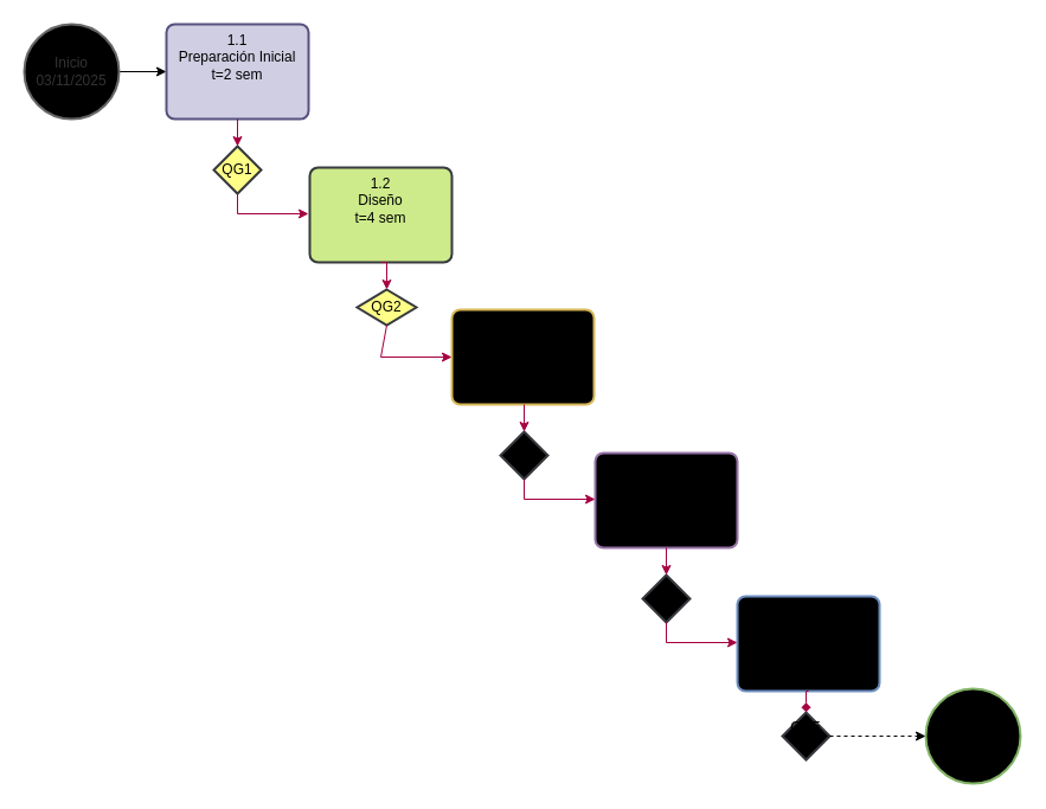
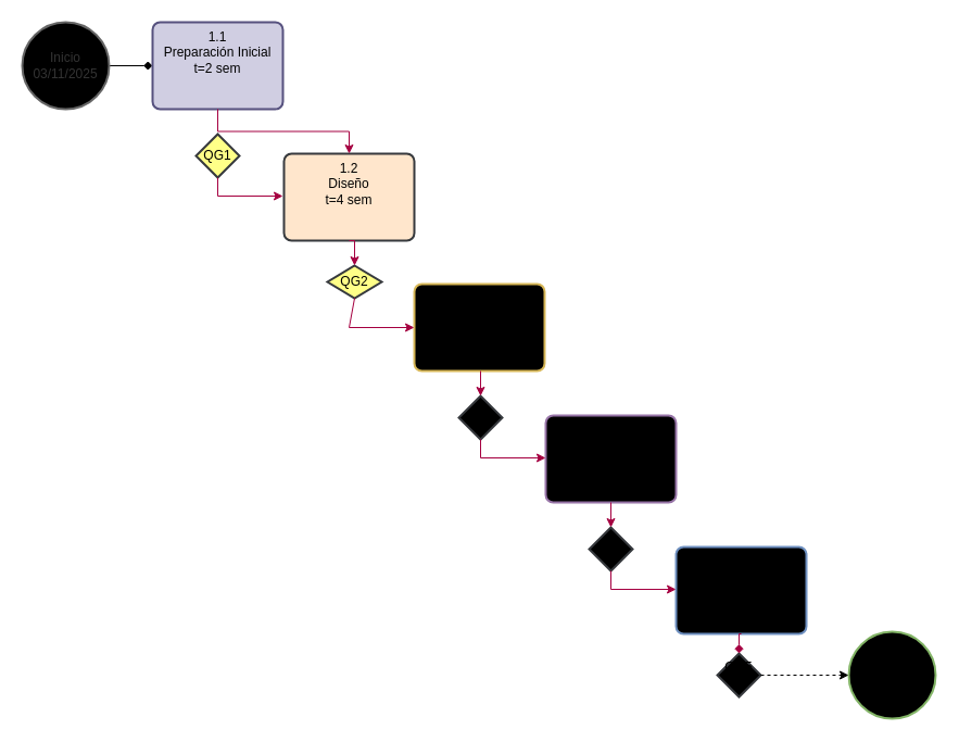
  <mxCell id="0" />
  <mxCell id="1" parent="0" />
- <mxCell id="2" value="" style="edgeStyle=orthogonalEdgeStyle;rounded=0;orthogonalLoop=1;jettySize=auto;html=1;" parent="1" source="3" target="4" edge="1"><mxGeometry relative="1" as="geometry" /></mxCell>
+ <mxCell id="2" value="" style="edgeStyle=orthogonalEdgeStyle;rounded=0;orthogonalLoop=1;jettySize=auto;html=1;endArrow=diamond;" parent="1" source="3" target="4" edge="1"><mxGeometry relative="1" as="geometry" /></mxCell>
  <mxCell id="3" value="Inicio&lt;div&gt;03/11/2025&lt;/div&gt;" style="strokeWidth=2;html=1;shape=mxgraph.flowchart.start_2;whiteSpace=wrap;fillColor=#000000;fontColor=#333333;strokeColor=#666666;" parent="1" vertex="1"><mxGeometry x="20" y="20" width="80" height="80" as="geometry" /></mxCell>
  <mxCell id="4" value="1.1&lt;div&gt;Preparación Inicial&lt;div&gt;t=2 sem&lt;/div&gt;&lt;/div&gt;" style="rounded=1;whiteSpace=wrap;html=1;absoluteArcSize=1;arcSize=14;strokeWidth=2;align=center;verticalAlign=top;fillColor=#d0cee2;strokeColor=#56517e;" parent="1" vertex="1"><mxGeometry x="140" y="20" width="120" height="80" as="geometry" /></mxCell>
  <mxCell id="5" value="" style="edgeStyle=orthogonalEdgeStyle;rounded=0;orthogonalLoop=1;jettySize=auto;html=1;" parent="1" edge="1"><mxGeometry relative="1" as="geometry"><mxPoint x="430" y="210" as="sourcePoint" /></mxGeometry></mxCell>
  <mxCell id="6" value="" style="edgeStyle=orthogonalEdgeStyle;rounded=0;orthogonalLoop=1;jettySize=auto;html=1;" parent="1" edge="1"><mxGeometry relative="1" as="geometry"><mxPoint x="430" y="210" as="sourcePoint" /></mxGeometry></mxCell>
  <mxCell id="7" value="QG1" style="strokeWidth=2;html=1;shape=mxgraph.flowchart.decision;whiteSpace=wrap;fillColor=#ffff88;strokeColor=#36393d;" parent="1" vertex="1"><mxGeometry x="180" y="123" width="40" height="40" as="geometry" /></mxCell>
  <mxCell id="8" value="" style="endArrow=classic;html=1;rounded=0;entryX=0;entryY=0.5;entryDx=0;entryDy=0;exitX=0.5;exitY=1;exitDx=0;exitDy=0;exitPerimeter=0;fillColor=#d80073;strokeColor=#A50040;" parent="1" edge="1" source="7"><mxGeometry width="50" height="50" relative="1" as="geometry"><mxPoint x="70" y="270" as="sourcePoint" /><mxPoint x="260" y="180" as="targetPoint" /><Array as="points"><mxPoint x="200" y="180" /></Array></mxGeometry></mxCell>
- <mxCell id="9" value="1.2&lt;div&gt;Diseño&lt;div&gt;t=4 sem&lt;/div&gt;&lt;/div&gt;" style="rounded=1;whiteSpace=wrap;html=1;absoluteArcSize=1;arcSize=14;strokeWidth=2;align=center;verticalAlign=top;fillColor=#cdeb8b;strokeColor=#36393d;" vertex="1" parent="1"><mxGeometry x="261" y="141" width="120" height="80" as="geometry" /></mxCell>
+ <mxCell id="9" value="1.2&lt;div&gt;Diseño&lt;div&gt;t=4 sem&lt;/div&gt;&lt;/div&gt;" style="rounded=1;whiteSpace=wrap;html=1;absoluteArcSize=1;arcSize=14;strokeWidth=2;align=center;verticalAlign=top;fillColor=#ffe6cc;strokeColor=#36393d;" vertex="1" parent="1"><mxGeometry x="261" y="141" width="120" height="80" as="geometry" /></mxCell>
  <mxCell id="10" value="1.3&lt;div&gt;Construcción y pruebas&lt;div&gt;t=11 sem&lt;/div&gt;&lt;/div&gt;" style="rounded=1;whiteSpace=wrap;html=1;absoluteArcSize=1;arcSize=14;strokeWidth=2;align=center;verticalAlign=top;fillColor=#000000;strokeColor=#d6b656;" vertex="1" parent="1"><mxGeometry x="381" y="261" width="120" height="80" as="geometry" /></mxCell>
  <mxCell id="11" value="1.4&lt;div&gt;Preparación Final&lt;div&gt;t=4 sem&lt;/div&gt;&lt;/div&gt;" style="rounded=1;whiteSpace=wrap;html=1;absoluteArcSize=1;arcSize=14;strokeWidth=2;align=center;verticalAlign=top;fillColor=#000000;strokeColor=#9673a6;" vertex="1" parent="1"><mxGeometry x="502" y="382" width="120" height="80" as="geometry" /></mxCell>
- <mxCell id="12" value="" style="edgeStyle=orthogonalEdgeStyle;rounded=0;orthogonalLoop=1;jettySize=auto;html=1;exitX=0.5;exitY=1;exitDx=0;exitDy=0;entryX=0.5;entryY=0;entryDx=0;entryDy=0;entryPerimeter=0;fillColor=#d80073;strokeColor=#A50040;" edge="1" parent="1" source="4" target="7"><mxGeometry relative="1" as="geometry"><mxPoint x="140" y="260" as="sourcePoint" /><mxPoint x="180" y="260" as="targetPoint" /></mxGeometry></mxCell>
+ <mxCell id="12" value="" style="edgeStyle=orthogonalEdgeStyle;rounded=0;orthogonalLoop=1;jettySize=auto;html=1;exitX=0.5;exitY=1;exitDx=0;exitDy=0;fillColor=#d80073;strokeColor=#A50040;" edge="1" parent="1" source="4" target="9"><mxGeometry relative="1" as="geometry"><mxPoint x="140" y="260" as="sourcePoint" /><mxPoint x="180" y="260" as="targetPoint" /></mxGeometry></mxCell>
  <mxCell id="13" value="QG2" style="strokeWidth=2;html=1;shape=mxgraph.flowchart.decision;whiteSpace=wrap;fillColor=#ffff88;strokeColor=#36393d;" vertex="1" parent="1"><mxGeometry x="301" y="244" width="50" height="30" as="geometry" /></mxCell>
  <mxCell id="14" value="" style="endArrow=classic;html=1;rounded=0;entryX=0;entryY=0.5;entryDx=0;entryDy=0;exitX=0.5;exitY=1;exitDx=0;exitDy=0;exitPerimeter=0;fillColor=#d80073;strokeColor=#A50040;" edge="1" parent="1" source="13"><mxGeometry width="50" height="50" relative="1" as="geometry"><mxPoint x="191" y="391" as="sourcePoint" /><mxPoint x="381" y="301" as="targetPoint" /><Array as="points"><mxPoint x="321" y="301" /></Array></mxGeometry></mxCell>
  <mxCell id="15" value="" style="edgeStyle=orthogonalEdgeStyle;rounded=0;orthogonalLoop=1;jettySize=auto;html=1;exitX=0.5;exitY=1;exitDx=0;exitDy=0;entryX=0.5;entryY=0;entryDx=0;entryDy=0;entryPerimeter=0;fillColor=#d80073;strokeColor=#A50040;" edge="1" parent="1" target="13"><mxGeometry relative="1" as="geometry"><mxPoint x="321" y="221" as="sourcePoint" /><mxPoint x="301" y="381" as="targetPoint" /></mxGeometry></mxCell>
  <mxCell id="16" value="QG6" style="strokeWidth=2;html=1;shape=mxgraph.flowchart.decision;whiteSpace=wrap;fillColor=#000000;strokeColor=#36393d;" vertex="1" parent="1"><mxGeometry x="422" y="364" width="40" height="40" as="geometry" /></mxCell>
  <mxCell id="17" value="" style="endArrow=classic;html=1;rounded=0;entryX=0;entryY=0.5;entryDx=0;entryDy=0;exitX=0.5;exitY=1;exitDx=0;exitDy=0;exitPerimeter=0;fillColor=#d80073;strokeColor=#A50040;" edge="1" parent="1" source="16"><mxGeometry width="50" height="50" relative="1" as="geometry"><mxPoint x="312" y="511" as="sourcePoint" /><mxPoint x="502" y="421" as="targetPoint" /><Array as="points"><mxPoint x="442" y="421" /></Array></mxGeometry></mxCell>
  <mxCell id="18" value="" style="edgeStyle=orthogonalEdgeStyle;rounded=0;orthogonalLoop=1;jettySize=auto;html=1;exitX=0.5;exitY=1;exitDx=0;exitDy=0;entryX=0.5;entryY=0;entryDx=0;entryDy=0;entryPerimeter=0;fillColor=#d80073;strokeColor=#A50040;" edge="1" parent="1" target="16"><mxGeometry relative="1" as="geometry"><mxPoint x="442" y="341" as="sourcePoint" /><mxPoint x="422" y="501" as="targetPoint" /></mxGeometry></mxCell>
  <mxCell id="19" value="1.5&lt;div&gt;Salida en vivo y soporte&lt;div&gt;t=3 sem&lt;/div&gt;&lt;/div&gt;" style="rounded=1;whiteSpace=wrap;html=1;absoluteArcSize=1;arcSize=14;strokeWidth=2;align=center;verticalAlign=top;fillColor=#000000;strokeColor=#6c8ebf;" vertex="1" parent="1"><mxGeometry x="622" y="503" width="120" height="80" as="geometry" /></mxCell>
  <mxCell id="20" value="QG4" style="strokeWidth=2;html=1;shape=mxgraph.flowchart.decision;whiteSpace=wrap;fillColor=#000000;strokeColor=#36393d;" vertex="1" parent="1"><mxGeometry x="542" y="485" width="40" height="40" as="geometry" /></mxCell>
  <mxCell id="21" value="" style="endArrow=classic;html=1;rounded=0;entryX=0;entryY=0.5;entryDx=0;entryDy=0;exitX=0.5;exitY=1;exitDx=0;exitDy=0;exitPerimeter=0;fillColor=#d80073;strokeColor=#A50040;" edge="1" parent="1" source="20"><mxGeometry width="50" height="50" relative="1" as="geometry"><mxPoint x="432" y="632" as="sourcePoint" /><mxPoint x="622" y="542" as="targetPoint" /><Array as="points"><mxPoint x="562" y="542" /></Array></mxGeometry></mxCell>
  <mxCell id="22" value="" style="edgeStyle=orthogonalEdgeStyle;rounded=0;orthogonalLoop=1;jettySize=auto;html=1;exitX=0.5;exitY=1;exitDx=0;exitDy=0;entryX=0.5;entryY=0;entryDx=0;entryDy=0;entryPerimeter=0;fillColor=#d80073;strokeColor=#A50040;" edge="1" parent="1" target="20"><mxGeometry relative="1" as="geometry"><mxPoint x="562" y="462" as="sourcePoint" /><mxPoint x="542" y="622" as="targetPoint" /></mxGeometry></mxCell>
  <mxCell id="23" value="QG5&lt;div&gt;CP&lt;/div&gt;" style="strokeWidth=2;html=1;shape=mxgraph.flowchart.decision;whiteSpace=wrap;fillColor=#000000;strokeColor=#36393d;" vertex="1" parent="1"><mxGeometry x="660" y="601" width="40" height="40" as="geometry" /></mxCell>
  <mxCell id="24" value="" style="edgeStyle=orthogonalEdgeStyle;rounded=0;orthogonalLoop=1;jettySize=auto;html=1;exitX=0.5;exitY=1;exitDx=0;exitDy=0;entryX=0.5;entryY=0;entryDx=0;entryDy=0;entryPerimeter=0;fillColor=#d80073;strokeColor=#A50040;endArrow=diamond;" edge="1" parent="1" source="19" target="23"><mxGeometry relative="1" as="geometry"><mxPoint x="769" y="531" as="sourcePoint" /><mxPoint x="769" y="554" as="targetPoint" /></mxGeometry></mxCell>
  <mxCell id="25" value="&lt;div&gt;Fin&lt;/div&gt;&lt;div&gt;15/06/2026&lt;/div&gt;" style="strokeWidth=2;html=1;shape=mxgraph.flowchart.start_2;whiteSpace=wrap;fillColor=#000000;strokeColor=#82b366;gradientColor=none;" vertex="1" parent="1"><mxGeometry x="781" y="581" width="80" height="80" as="geometry" /></mxCell>
  <mxCell id="26" value="" style="edgeStyle=orthogonalEdgeStyle;rounded=0;orthogonalLoop=1;jettySize=auto;html=1;exitX=1;exitY=0.5;exitDx=0;exitDy=0;entryX=0;entryY=0.5;entryDx=0;entryDy=0;entryPerimeter=0;exitPerimeter=0;dashed=1;" edge="1" parent="1" source="23" target="25"><mxGeometry relative="1" as="geometry"><mxPoint x="705" y="620" as="sourcePoint" /><mxPoint x="744" y="620" as="targetPoint" /></mxGeometry></mxCell>
